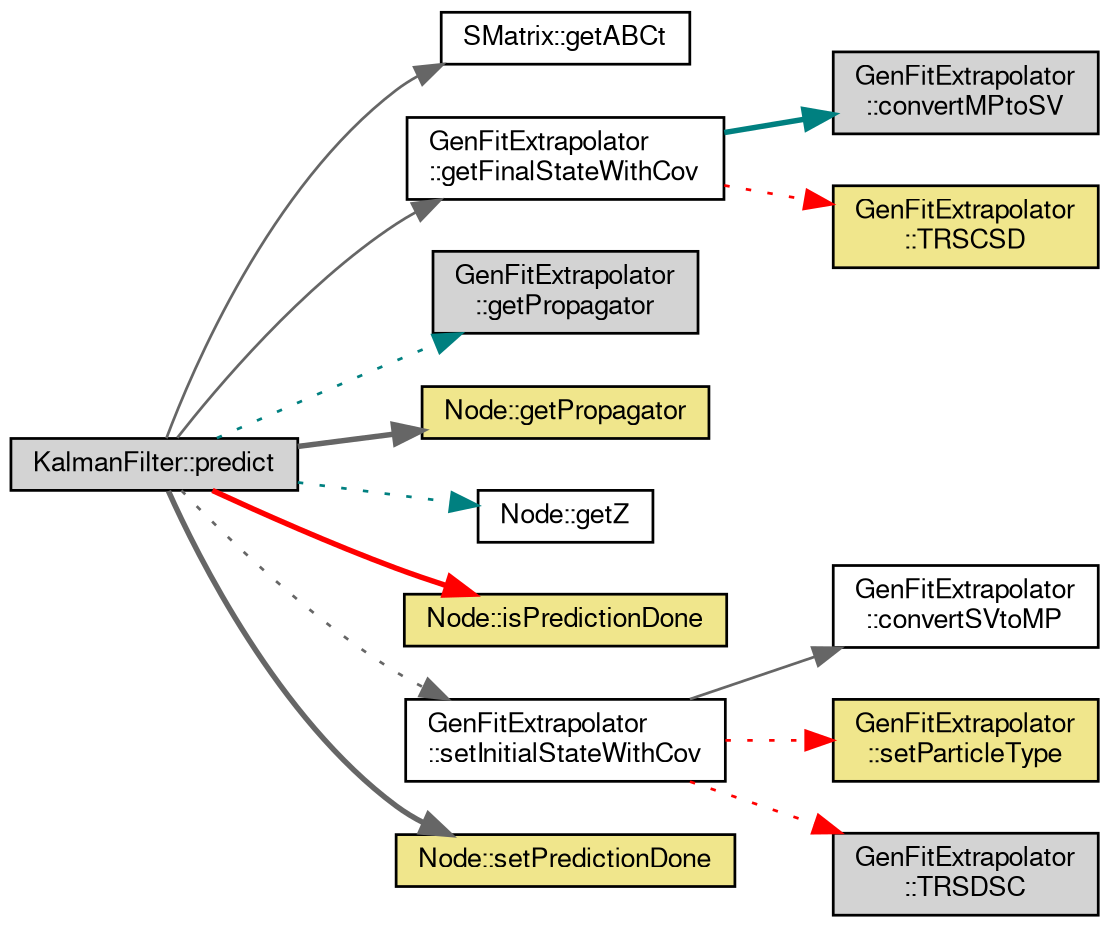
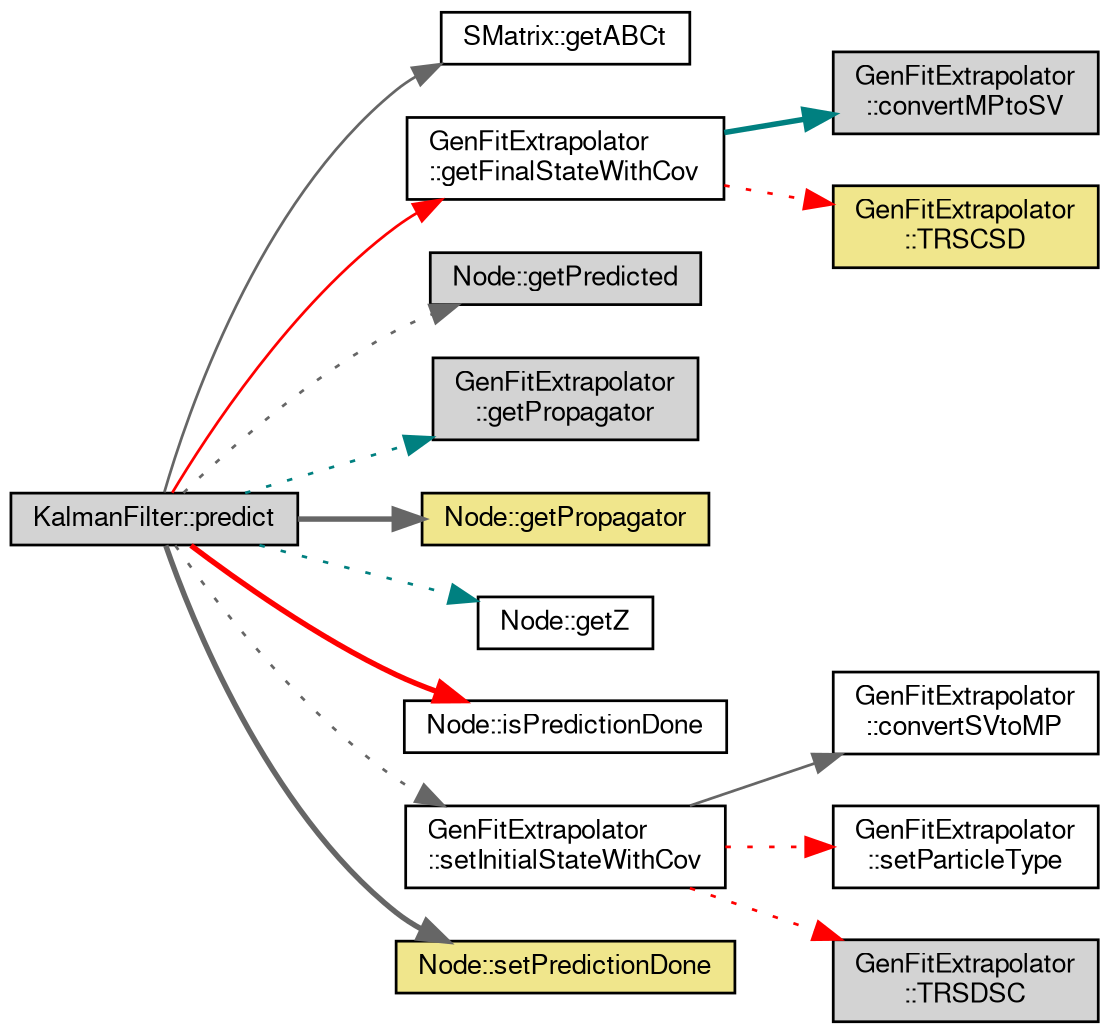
  digraph {
    rankdir=LR
    node [color=black fillcolor=white fontname=FreeSans fontsize=10 shape=record style=filled]
    edge [color=gray40 fontname=FreeSans fontsize=10 labelfontname=FreeSans labelfontsize=10 style=dotted]
    n1 [fillcolor=lightgrey fontcolor=black height=0.2 label="KalmanFilter::predict" width=0.4]
    n2 [height=0.2 label="SMatrix::getABCt" width=0.4]
    n3 [height=0.2 label="GenFitExtrapolator\l::getFinalStateWithCov" width=0.4]
+   n4 [fillcolor=lightgrey height=0.2 label="Node::getPredicted" width=0.4]
    n5 [fillcolor=lightgrey height=0.2 label="GenFitExtrapolator\l::getPropagator" width=0.4]
    n6 [fillcolor=khaki height=0.2 label="Node::getPropagator" width=0.4]
    n7 [height=0.2 label="Node::getZ" width=0.4]
-   n8 [fillcolor=khaki height=0.2 label="Node::isPredictionDone" width=0.4]
+   n8 [height=0.2 label="Node::isPredictionDone" width=0.4]
    n9 [height=0.2 label="GenFitExtrapolator\l::setInitialStateWithCov" width=0.4]
    n10 [fillcolor=khaki height=0.2 label="Node::setPredictionDone" width=0.4]
    n11 [fillcolor=lightgrey height=0.2 label="GenFitExtrapolator\l::convertMPtoSV" width=0.4]
    n12 [fillcolor=khaki height=0.2 label="GenFitExtrapolator\l::TRSCSD" width=0.4]
    n13 [height=0.2 label="GenFitExtrapolator\l::convertSVtoMP" width=0.4]
-   n14 [fillcolor=khaki height=0.2 label="GenFitExtrapolator\l::setParticleType" width=0.4]
+   n14 [height=0.2 label="GenFitExtrapolator\l::setParticleType" width=0.4]
    n15 [fillcolor=lightgrey height=0.2 label="GenFitExtrapolator\l::TRSDSC" width=0.4]
    n1 -> n2 [style=solid]
-   n1 -> n3 [style=solid]
+   n1 -> n3 [color=red style=solid]
+   n1 -> n4
    n1 -> n5 [color=teal]
    n1 -> n6 [style=bold]
    n1 -> n7 [color=teal]
    n1 -> n8 [color=red style=bold]
    n1 -> n9
    n1 -> n10 [style=bold]
    n3 -> n11 [color=teal style=bold]
    n3 -> n12 [color=red]
    n9 -> n13 [style=solid]
    n9 -> n14 [color=red]
    n9 -> n15 [color=red]
  }
